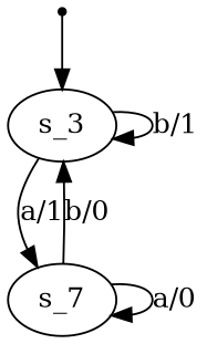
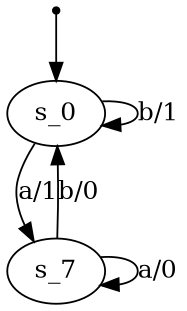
  digraph {
-   s_0 [root=true label=s_3]
+   s_0 [root=true]
    n2 [label=s_7]
    qi [shape=point]
    s_0 -> s_0 [label="b/1"]
    s_0 -> n2 [label="a/1"]
    n2 -> s_0 [label="b/0"]
    n2 -> n2 [label="a/0"]
    qi -> s_0
  }
